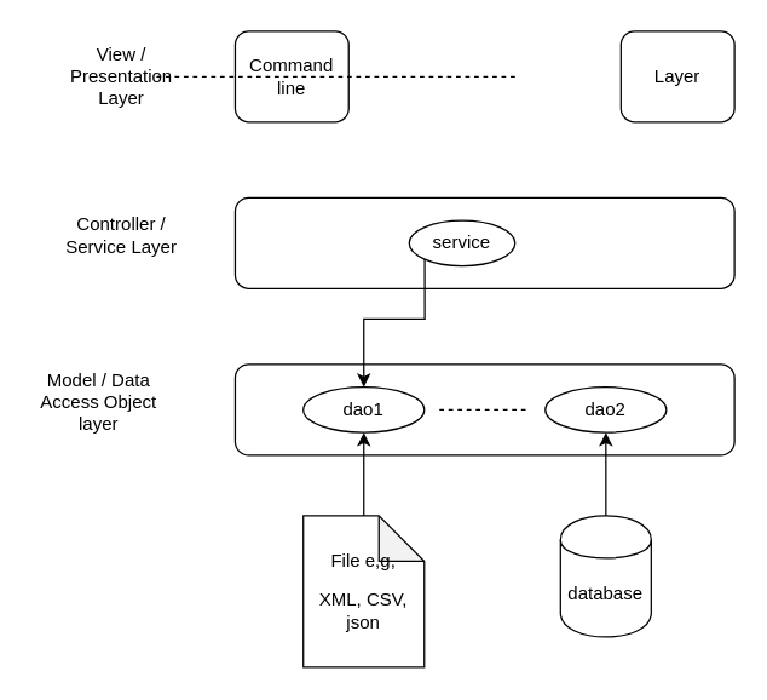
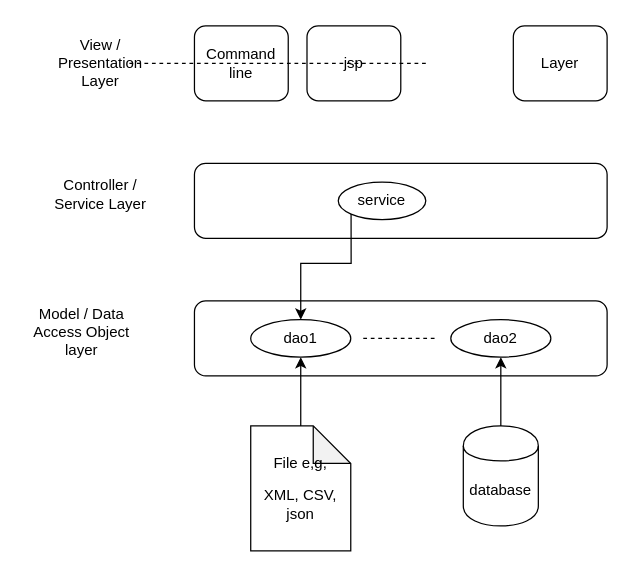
  <mxCell id="0" />
  <mxCell id="1" parent="0" />
  <mxCell value="" id="2" parent="1" style="rounded=1;whiteSpace=wrap;html=1;" vertex="1"><mxGeometry as="geometry" height="60" width="330" x="155" y="240" /></mxCell>
  <mxCell source="4" id="3" parent="1" style="edgeStyle=orthogonalEdgeStyle;rounded=0;orthogonalLoop=1;jettySize=auto;html=1;exitX=0.5;exitY=0;exitDx=0;exitDy=0;entryX=0.5;entryY=1;entryDx=0;entryDy=0;" edge="1" target="9"><mxGeometry as="geometry" relative="1" /></mxCell>
  <mxCell value="database" id="4" parent="1" style="shape=cylinder;whiteSpace=wrap;html=1;boundedLbl=1;backgroundOutline=1;" vertex="1"><mxGeometry as="geometry" height="80" width="60" x="370" y="340" /></mxCell>
  <mxCell source="6" id="5" parent="1" style="edgeStyle=orthogonalEdgeStyle;rounded=0;orthogonalLoop=1;jettySize=auto;html=1;exitX=0.5;exitY=0;exitDx=0;exitDy=0;exitPerimeter=0;" edge="1" target="8"><mxGeometry as="geometry" relative="1" /></mxCell>
  <mxCell value="&lt;p&gt;File e,g,&lt;/p&gt;&lt;p&gt;XML, CSV, json&lt;/p&gt;" id="6" parent="1" style="shape=note;whiteSpace=wrap;html=1;backgroundOutline=1;darkOpacity=0.05;" vertex="1"><mxGeometry as="geometry" height="100" width="80" x="200" y="340" /></mxCell>
  <mxCell value="" id="7" parent="1" style="group" vertex="1" connectable="0"><mxGeometry as="geometry" height="30" width="240" x="200" y="255" /></mxCell>
  <mxCell value="dao1" id="8" parent="7" style="ellipse;whiteSpace=wrap;html=1;" vertex="1"><mxGeometry as="geometry" height="30" width="80" /></mxCell>
  <mxCell value="dao2" id="9" parent="7" style="ellipse;whiteSpace=wrap;html=1;" vertex="1"><mxGeometry as="geometry" height="30" width="80" x="160" /></mxCell>
  <mxCell value="" id="10" parent="7" style="endArrow=none;dashed=1;html=1;" edge="1"><mxGeometry as="geometry" height="50" width="50" relative="1"><mxPoint as="sourcePoint" x="90" y="15" /><mxPoint as="targetPoint" x="150" y="15" /></mxGeometry></mxCell>
  <mxCell value="" id="11" parent="1" style="rounded=1;whiteSpace=wrap;html=1;" vertex="1"><mxGeometry as="geometry" height="60" width="330" x="155" y="130" /></mxCell>
  <mxCell source="13" id="12" parent="1" style="edgeStyle=orthogonalEdgeStyle;rounded=0;orthogonalLoop=1;jettySize=auto;html=1;exitX=0;exitY=1;exitDx=0;exitDy=0;entryX=0.5;entryY=0;entryDx=0;entryDy=0;" edge="1" target="8"><mxGeometry as="geometry" relative="1"><Array as="points"><mxPoint x="280" y="210" /><mxPoint x="240" y="210" /></Array></mxGeometry></mxCell>
  <mxCell value="service " id="13" parent="1" style="ellipse;whiteSpace=wrap;html=1;" vertex="1"><mxGeometry as="geometry" height="30" width="70" x="270" y="145" /></mxCell>
  <mxCell value="Command line" id="14" parent="1" style="rounded=1;whiteSpace=wrap;html=1;" vertex="1"><mxGeometry as="geometry" height="60" width="75" x="155" y="20" /></mxCell>
+ <mxCell value="jsp" id="15" parent="1" style="rounded=1;whiteSpace=wrap;html=1;" vertex="1"><mxGeometry as="geometry" height="60" width="75" x="245" y="20" /></mxCell>
  <mxCell value="Layer" id="16" parent="1" style="rounded=1;whiteSpace=wrap;html=1;" vertex="1"><mxGeometry as="geometry" height="60" width="75" x="410" y="20" /></mxCell>
  <mxCell value="" id="17" parent="1" style="endArrow=none;dashed=1;html=1;" edge="1" target="18"><mxGeometry as="geometry" height="50" width="50" relative="1"><mxPoint as="sourcePoint" x="340" y="50" /><mxPoint as="targetPoint" x="400" y="50" /></mxGeometry></mxCell>
  <mxCell value="&lt;p&gt;View / Presentation Layer&lt;/p&gt;" id="18" parent="1" style="text;html=1;strokeColor=none;fillColor=none;align=center;verticalAlign=middle;whiteSpace=wrap;rounded=0;" vertex="1"><mxGeometry as="geometry" height="20" width="40" x="60" y="40" /></mxCell>
  <mxCell value="&lt;p&gt;Controller / Service&amp;nbsp;Layer&lt;/p&gt;" id="19" parent="1" style="text;html=1;strokeColor=none;fillColor=none;align=center;verticalAlign=middle;whiteSpace=wrap;rounded=0;" vertex="1"><mxGeometry as="geometry" height="20" width="40" x="60" y="145" /></mxCell>
  <mxCell value="Model / Data Access Object layer" id="20" parent="1" style="text;html=1;strokeColor=none;fillColor=none;align=center;verticalAlign=middle;whiteSpace=wrap;rounded=0;" vertex="1"><mxGeometry as="geometry" height="20" width="90" x="20" y="255" /></mxCell>
